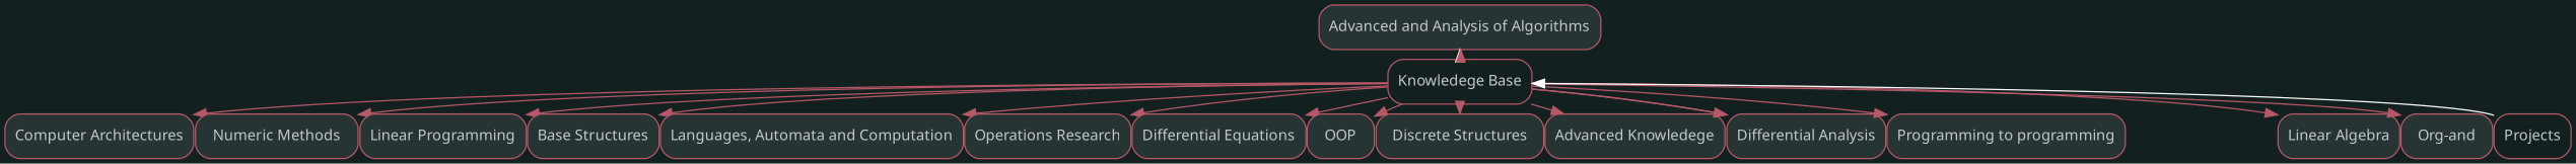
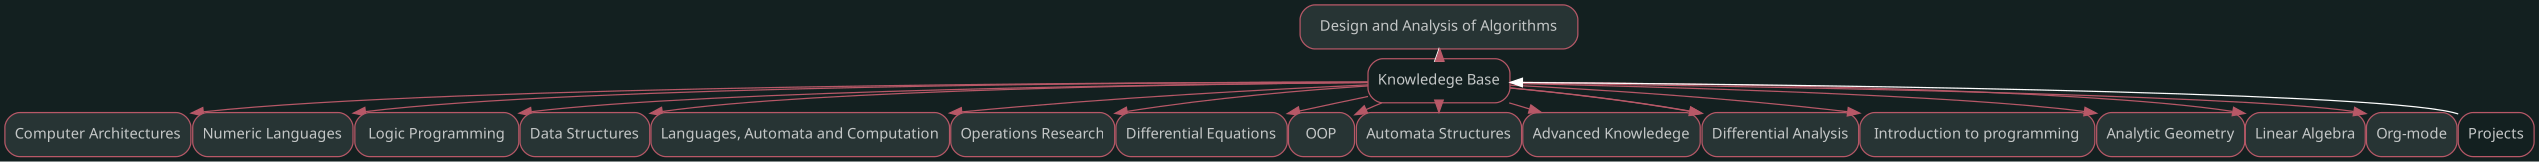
  digraph {
    bgcolor="#132020"
    nodesep=0
    rankdir=TB
    ranksep=0
    node [color="#b75867" fillcolor="#273434" fontcolor="#c4c7c7" fontname=sans fontsize="12px" labelfontname=sans shape=rectangle style="rounded,filled"]
    edge [color="#b75867"]
-   n1 [label="Advanced and Analysis of Algorithms"]
+   n1 [label="Design and Analysis of Algorithms"]
    n2 [fillcolor="#FFFFFF" label="Knowledege Base" style=rounded]
    n3 [label="Computer Architectures"]
-   n4 [label="Numeric Methods"]
-   n5 [label="Linear Programming"]
-   n6 [label="Base Structures"]
+   n4 [label="Numeric Languages"]
+   n5 [label="Logic Programming"]
+   n6 [label="Data Structures"]
    n7 [label="Languages, Automata and Computation"]
    n8 [label="Operations Research"]
    n9 [label="Differential Equations"]
    n10 [label=OOP]
-   n11 [label="Discrete Structures"]
+   n11 [label="Automata Structures"]
    n12 [label="Advanced Knowledege"]
    n13 [label="Differential Analysis"]
-   n14 [label="Programming to programming"]
+   n14 [label="Introduction to programming"]
+   n15 [label="Analytic Geometry"]
    n16 [label="Linear Algebra"]
-   n17 [label="Org-and"]
+   n17 [label="Org-mode"]
    n18 [fillcolor="#FFFFFF" label=Projects style=rounded]
    subgraph sub_1 {
    }
    subgraph sub_2 {
      n1
      n2
    }
    subgraph sub_3 {
      n1
      n2
      n3
      n4
      n5
      n6
      n7
      n8
      n9
      n10
      n11
      n12
      n13
      n14
+     n15
      n16
      n17
    }
    subgraph sub_4 {
      n2
      n18
    }
    n1 -> n2 [color="#FFFFFF" dir=back]
    n2 -> n1
    n2 -> n3
    n2 -> n4
    n2 -> n5
    n2 -> n6
    n2 -> n7
    n2 -> n8
    n2 -> n9
    n2 -> n10
    n2 -> n11
    n2 -> n12
    n2 -> n13
    n2 -> n13
    n2 -> n14
+   n2 -> n15
    n2 -> n16
    n2 -> n17
    n2 -> n18 [color="#FFFFFF" dir=back]
  }
